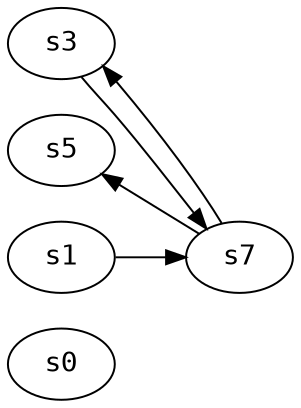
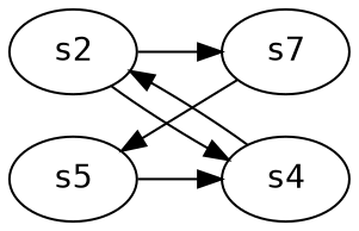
  digraph {
    fontname="DejaVu Sans Mono"
    rankdir=LR
    node [fontname="DejaVu Sans Mono" player=1]
    edge [fontname="DejaVu Sans Mono"]
-   s0
    n2 [label=s7 player=0]
-   s3
    s5 [player=0]
-   s2 [label=s1]
-   n2 -> s3 [constraint="time % 2 == 0 && time % 5 == 1"]
+   s4
+   s2
    n2 -> s5 [constraint="time % 4 == 3 && time % 4 == 1"]
-   s3 -> n2 [constraint="time == 2"]
+   s5 -> s4
+   s4 -> s2 [constraint="time == 5 || time == 13 || time == 17 || time == 22 || time == 23"]
    s2 -> n2
+   s2 -> s4 [constraint="time % 2 == 1 || time % 5 == 1"]
  }
